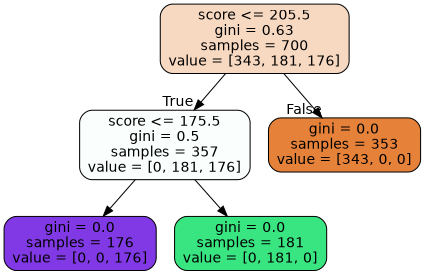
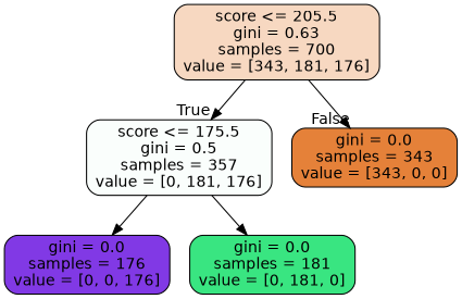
  digraph {
    node [color=black fontname=helvetica shape=box style="filled, rounded"]
    edge [fontname=helvetica]
    n1 [fillcolor="#f7d8c1" label="score <= 205.5\ngini = 0.63\nsamples = 700\nvalue = [343, 181, 176]"]
    n2 [fillcolor="#fafefc" label="score <= 175.5\ngini = 0.5\nsamples = 357\nvalue = [0, 181, 176]"]
-   n3 [fillcolor="#e58139" label="gini = 0.0\nsamples = 353\nvalue = [343, 0, 0]"]
+   n3 [fillcolor="#e58139" label="gini = 0.0\nsamples = 343\nvalue = [343, 0, 0]"]
    n4 [fillcolor="#8139e5" label="gini = 0.0\nsamples = 176\nvalue = [0, 0, 176]"]
    n5 [fillcolor="#39e581" label="gini = 0.0\nsamples = 181\nvalue = [0, 181, 0]"]
    n1 -> n2 [headlabel=True labelangle=45 labeldistance=2.5]
    n1 -> n3 [headlabel=False labelangle=-45 labeldistance=2.5]
    n2 -> n4
    n2 -> n5
  }
